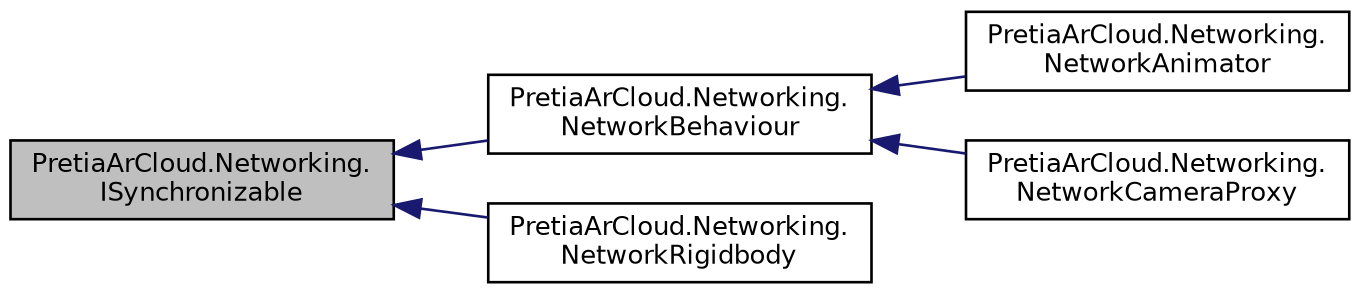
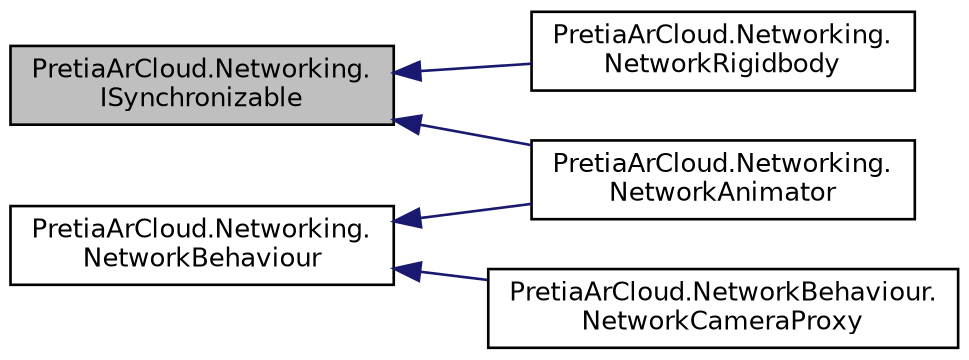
  digraph {
    rankdir=LR
    node [color=black fillcolor=white fontname=Helvetica fontsize=10 shape=record style=filled]
    edge [color=midnightblue dir=back fontname=Helvetica fontsize=10 labelfontname=Helvetica labelfontsize=10 style=solid]
    n1 [fillcolor=grey75 fontcolor=black height=0.2 label="PretiaArCloud.Networking.\lISynchronizable" width=0.4]
    n2 [height=0.2 label="PretiaArCloud.Networking.\lNetworkBehaviour" width=0.4]
    n3 [height=0.2 label="PretiaArCloud.Networking.\lNetworkRigidbody" width=0.4]
    n4 [height=0.2 label="PretiaArCloud.Networking.\lNetworkAnimator" width=0.4]
-   n5 [height=0.2 label="PretiaArCloud.Networking.\lNetworkCameraProxy" width=0.4]
-   n1 -> n2
+   n5 [height=0.2 label="PretiaArCloud.NetworkBehaviour.\lNetworkCameraProxy" width=0.4]
+   n1 -> n4
    n1 -> n3
    n2 -> n4
    n2 -> n5
  }
